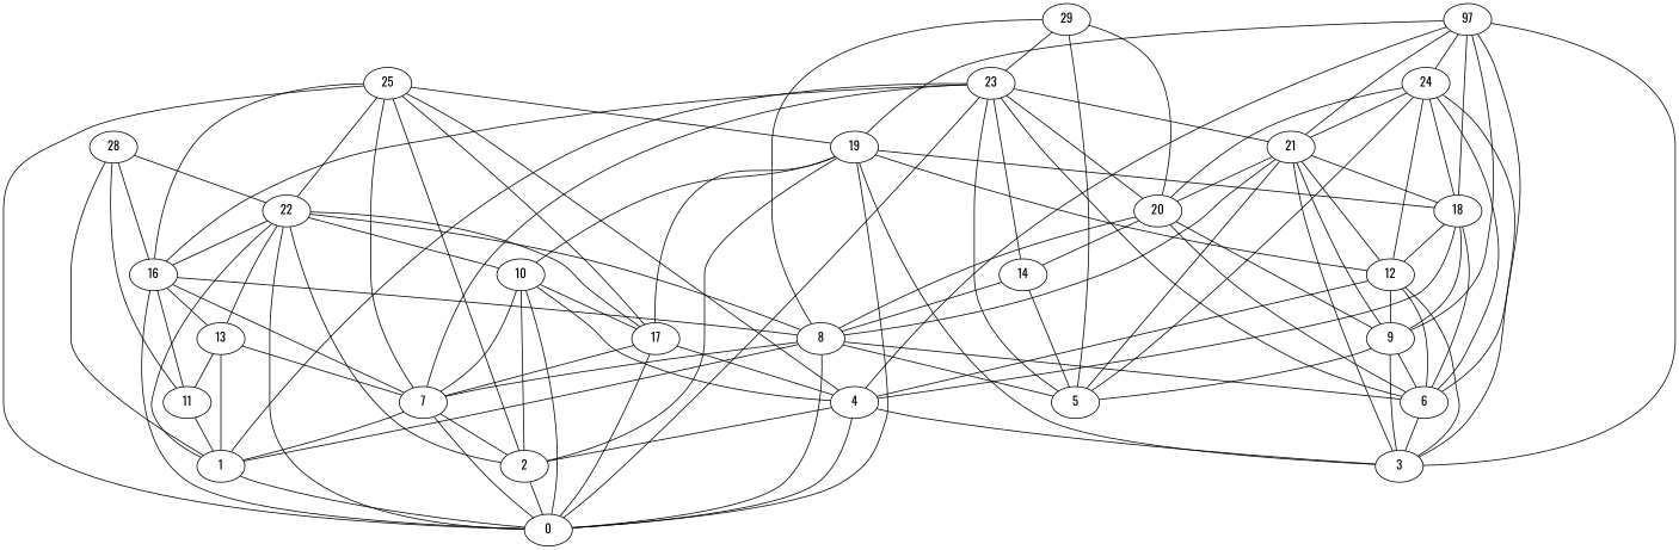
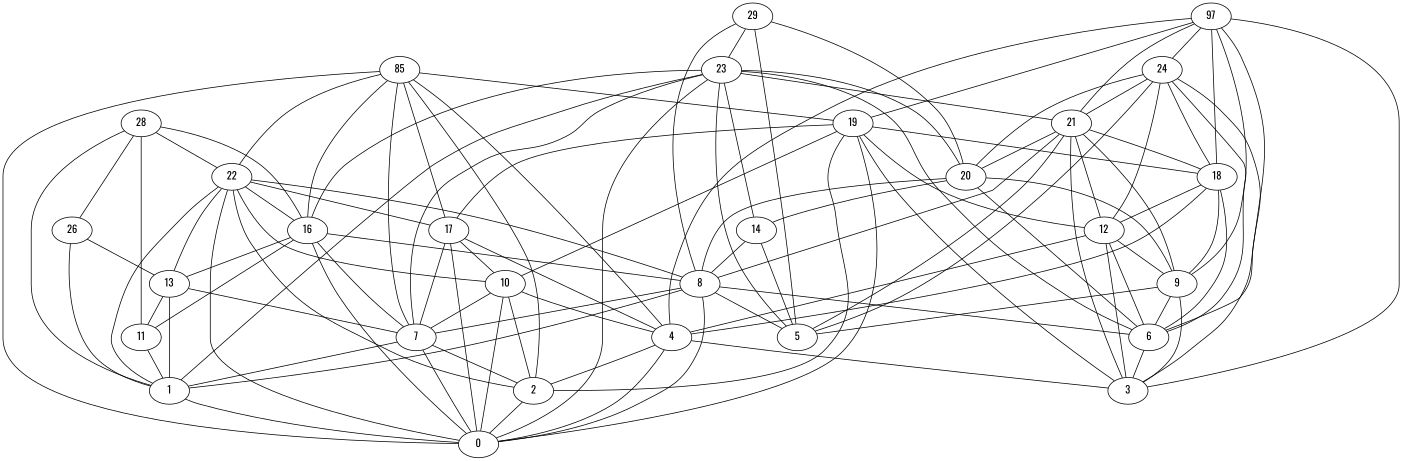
  digraph {
    fontname=Oswald
    rankdir=BT
    node [fontname=Oswald]
    edge [arrowhead=both fontname=Oswald]
    0
    1
    2
    4
    7
    8
    16
    17
    19
    22
    23
-   25
+   25 [label=85]
    11
    13
+   26
    28
    10
    12
    n19 [label=97]
    18
    21
    14
    29
    20
    24
    3
    6
    9
    5
    0 -> 1
    0 -> 2
    0 -> 4
    0 -> 7
    0 -> 8
    0 -> 16
    0 -> 17
    0 -> 19
    0 -> 22
    0 -> 23
    0 -> 25
    1 -> 7
    1 -> 8
    1 -> 22
    1 -> 23
    1 -> 11
    1 -> 13
+   1 -> 26
    1 -> 28
    2 -> 4
    2 -> 7
    2 -> 19
    2 -> 22
    2 -> 25
    2 -> 10
    4 -> 17
    4 -> 25
    4 -> 10
    4 -> 12
    4 -> n19
    4 -> 18
    7 -> 8
    7 -> 16
    7 -> 17
    7 -> 23
    7 -> 25
    7 -> 13
    7 -> 10
    8 -> 16
    8 -> 22
    8 -> 21
    8 -> 14
    8 -> 29
    8 -> 20
    16 -> 22
    16 -> 23
    16 -> 25
    16 -> 28
    17 -> 19
    17 -> 22
    17 -> 25
    19 -> 25
    19 -> n19
    22 -> 25
    22 -> 28
    23 -> 29
    11 -> 16
    11 -> 13
    11 -> 28
    13 -> 16
    13 -> 22
+   13 -> 26
+   26 -> 28
    10 -> 0
-   17 -> 10
+   10 -> 17
    10 -> 19
    10 -> 22
    12 -> 19
    12 -> 18
    12 -> 21
    12 -> 24
    18 -> 19
    18 -> n19
    18 -> 21
    18 -> 24
    21 -> 23
    21 -> n19
    21 -> 24
    14 -> 23
    14 -> 20
    20 -> 23
    20 -> 21
    20 -> 29
    20 -> 24
    24 -> n19
    3 -> 4
    3 -> 19
    3 -> 12
    3 -> n19
    3 -> 21
    3 -> 24
    3 -> 6
    3 -> 9
    6 -> 8
    6 -> 23
    6 -> 12
    6 -> n19
    6 -> 18
    6 -> 20
    6 -> 24
    6 -> 9
    9 -> 12
    9 -> n19
    9 -> 18
    9 -> 21
    9 -> 20
    5 -> 8
    5 -> 23
    5 -> 21
    5 -> 14
    5 -> 29
    5 -> 24
    5 -> 9
  }
